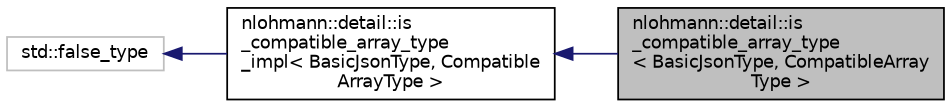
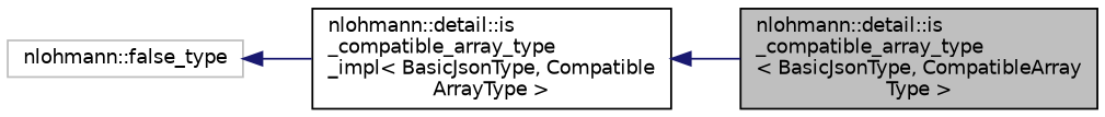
  digraph {
    rankdir=LR
    node [color=black fillcolor=white fontname=Helvetica fontsize=10 shape=record style=filled]
    edge [color=midnightblue dir=back fontname=Helvetica fontsize=10 labelfontname=Helvetica labelfontsize=10 style=solid]
    n1 [fillcolor=grey75 fontcolor=black height=0.2 label="nlohmann::detail::is\l_compatible_array_type\l\< BasicJsonType, CompatibleArray\lType \>" width=0.4]
    n2 [height=0.2 label="nlohmann::detail::is\l_compatible_array_type\l_impl\< BasicJsonType, Compatible\lArrayType \>" width=0.4]
-   n3 [color=grey75 height=0.2 label="std::false_type" width=0.4]
+   n3 [color=grey75 height=0.2 label="nlohmann::false_type" width=0.4]
    n2 -> n1
    n3 -> n2
  }
